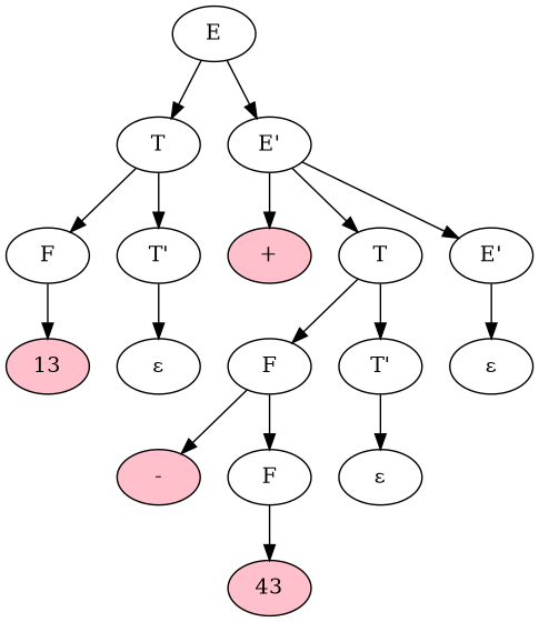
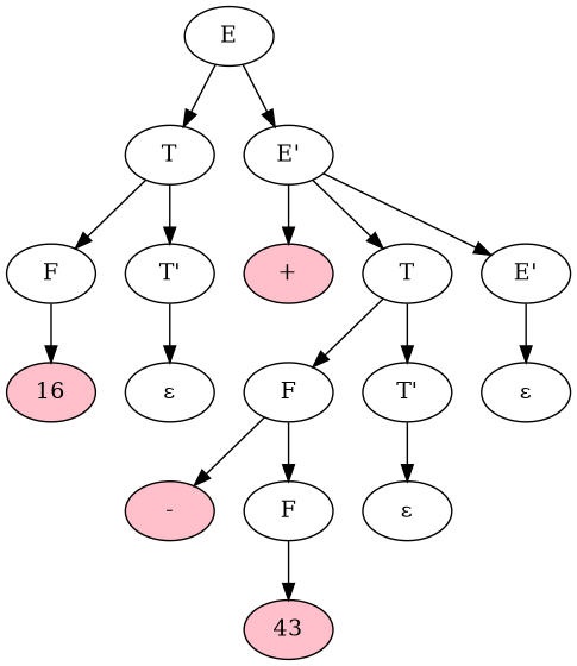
  digraph {
    n1 [label=E]
    n2 [label=T]
    n3 [label="E'"]
    n4 [label=F]
    n5 [label="T'"]
-   n6 [fillcolor=pink label=13 style=filled]
+   n6 [fillcolor=pink label=16 style=filled]
    n7 [label="ε"]
    n8 [fillcolor=pink label="+" style=filled]
    n9 [label=T]
    n10 [label="E'"]
    n11 [label=F]
    n12 [label="T'"]
    n13 [fillcolor=pink label="-" style=filled]
    n14 [label=F]
    n15 [fillcolor=pink label=43 style=filled]
    n16 [label="ε"]
    n17 [label="ε"]
    n1 -> n2
    n1 -> n3
    n2 -> n4
    n2 -> n5
    n3 -> n8
    n3 -> n9
    n3 -> n10
    n4 -> n6
    n5 -> n7
    n9 -> n11
    n9 -> n12
    n10 -> n17
    n11 -> n13
    n11 -> n14
    n12 -> n16
    n14 -> n15
  }
